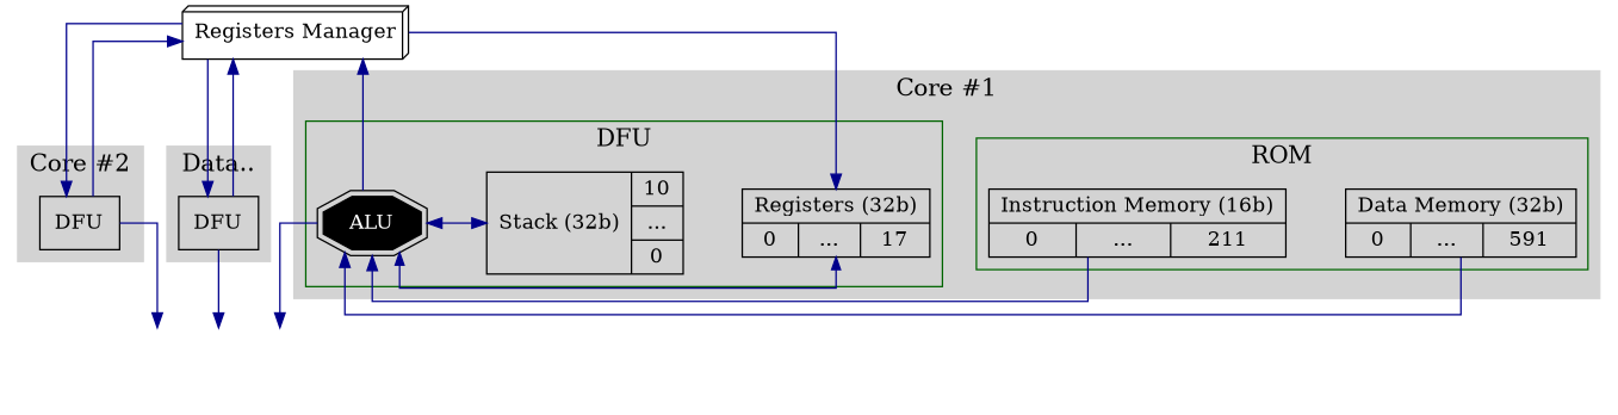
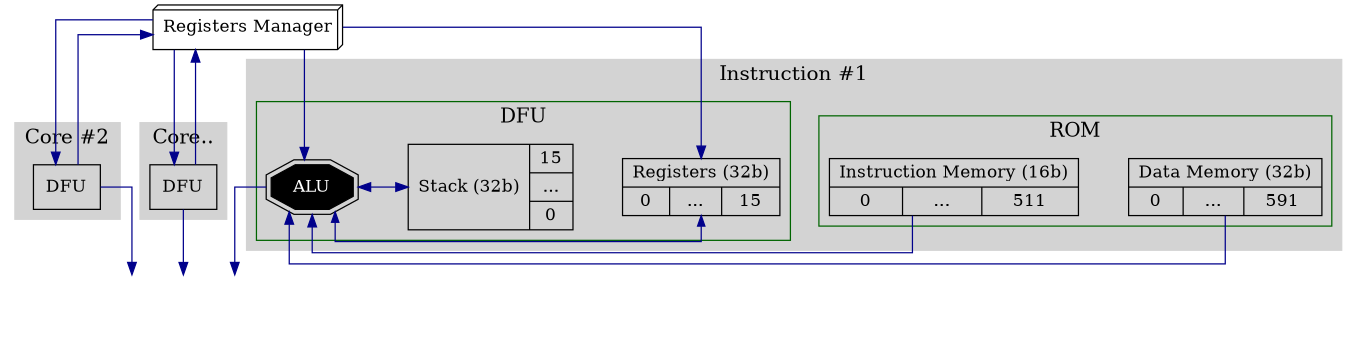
  digraph {
    fontsize=20
    labelloc=top
    nodesep=0.55
    splines=Ortho
    node [shape=record]
    edge [color=darkblue]
    n1 [label="Registers Manager" shape=box3d]
    n2 [color=black group=g3 label=DFU shape=box style=solid]
    n3 [color=black group=g3 label=DFU shape=box style=solid]
-   n4 [group=g1 label="{Registers (32b)| {0|...|17}}"]
+   n4 [group=g1 label="{Registers (32b)| {0|...|15}}"]
    n5 [label="{Data Memory (32b)| {0|...|591}}"]
-   n6 [label="{Instruction Memory (16b)| {0|...|211}}"]
-   n7 [group=g1 label="Stack (32b)| {10|...|0}"]
+   n6 [label="{Instruction Memory (16b)| {0|...|511}}"]
+   n7 [group=g1 label="Stack (32b)| {15|...|0}"]
    ALU [color=black fontcolor=white shape=doubleoctagon style=filled]
    n9 [height=0.1 label="\n\nFrame Buffer" labelfloat=true shape=noverhang style=invis]
    subgraph sub_1 {
      rank=source
      n1
    }
    subgraph cluster_2 {
      color=lightgrey
      fontsize=16
      label="Core #2"
      style=filled
      n2
    }
    subgraph cluster_3 {
      color=lightgrey
      fontsize=16
-     label="Data.."
+     label="Core.."
      style=filled
      n3
    }
    subgraph cluster_4 {
      color=lightgrey
      fontsize=16
-     label="Core #1"
+     label="Instruction #1"
      style=filled
      subgraph sub_5 {
        color=lightgrey
        fontsize=16
        label="Core #1"
        style=filled
        n4
      }
      subgraph cluster_6 {
        color=darkgreen
        fontsize=16
        label=ROM
        style=solid
        n5
        n6
      }
      subgraph cluster_7 {
        color=darkgreen
        fontsize=16
        label=DFU
        style=solid
        n4
        n7
        ALU
      }
    }
    n1 -> n2
    n1 -> n3
    n1 -> n4
    n2 -> n1
    n2 -> n9
    n3 -> n1
    n3 -> n9
    n4 -> n7 [constraint=false dir=single style=invis]
    n4 -> n7 [constraint=false dir=single style=invis]
    n4 -> ALU [arrowsize=0.85 constraint=false dir=both]
    n5 -> ALU [constraint=false dir=single]
    n6 -> n5 [constraint=false dir=single style=invis]
    n6 -> ALU [constraint=false dir=single]
    n7 -> n6 [constraint=false dir=single style=invis]
    n7 -> ALU [constraint=false dir=both]
-   ALU -> n1
+   n1 -> ALU
    ALU -> n9
  }
